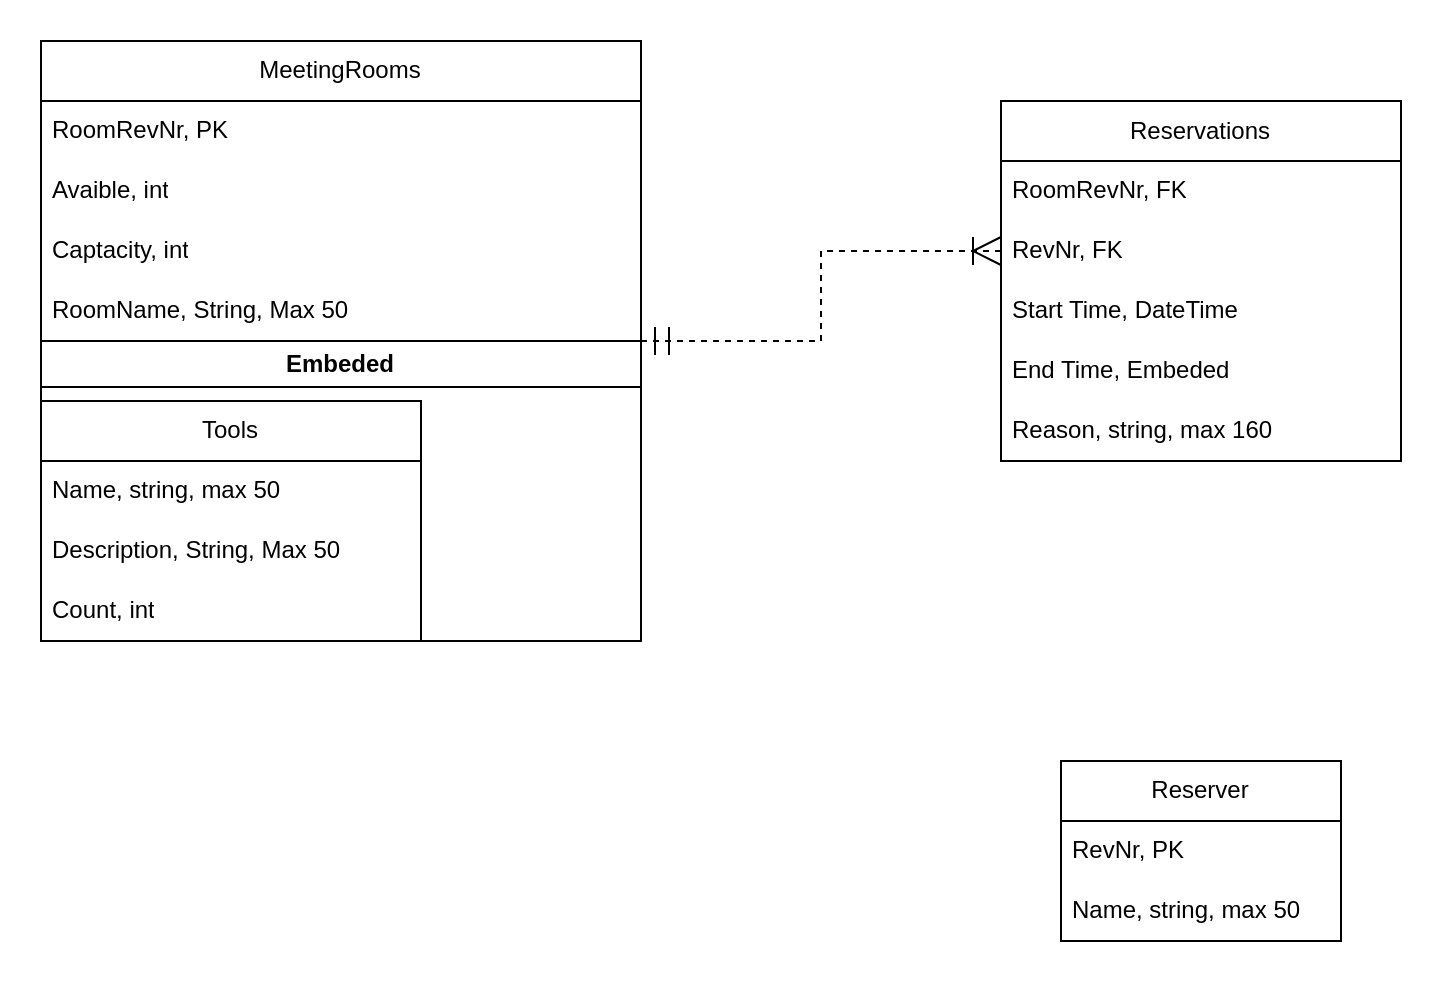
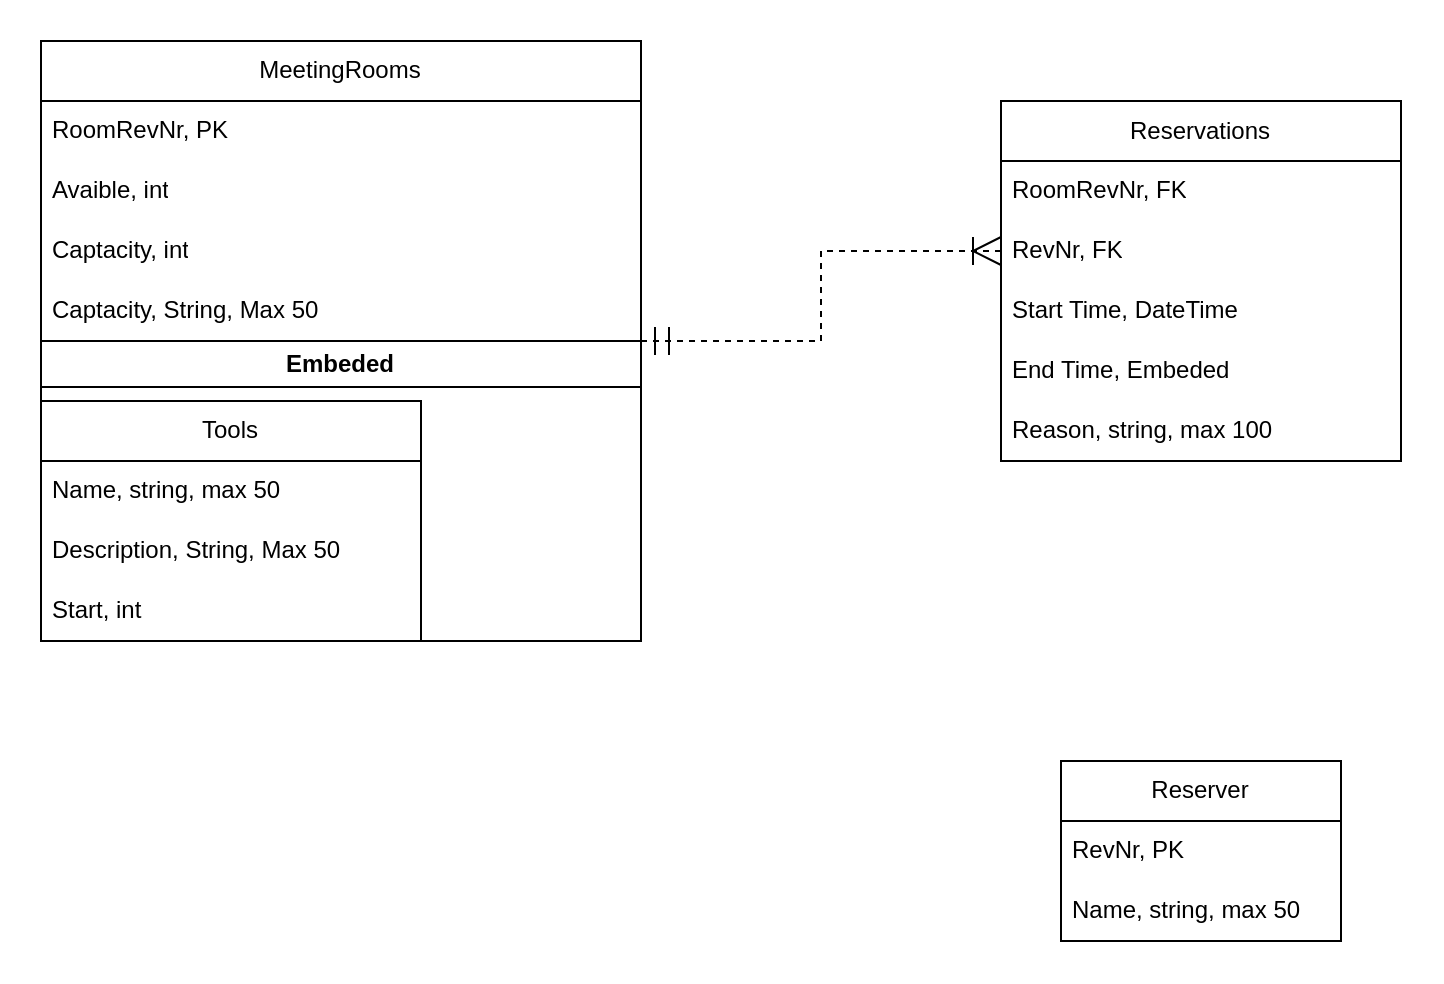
  <mxCell id="0" />
  <mxCell id="1" parent="0" />
  <mxCell id="2" value="&lt;p&gt;&lt;code style=&quot;box-sizing: border-box; padding: 0.2em 0.4em; margin: 0px; background-color: var(--bgColor-neutral-muted, var(--color-neutral-muted)); border-radius: 6px;&quot;&gt;&lt;font style=&quot;font-size: 12px;&quot; face=&quot;Helvetica&quot;&gt;Reservations&lt;/font&gt;&lt;/code&gt;&lt;/p&gt;" style="swimlane;fontStyle=0;childLayout=stackLayout;horizontal=1;startSize=30;horizontalStack=0;resizeParent=1;resizeParentMax=0;resizeLast=0;collapsible=1;marginBottom=0;whiteSpace=wrap;html=1;" parent="1" vertex="1"><mxGeometry x="500" y="50" width="200" height="180" as="geometry" /></mxCell>
  <mxCell id="3" value="RoomRevNr, FK" style="text;strokeColor=none;fillColor=none;align=left;verticalAlign=middle;spacingLeft=4;spacingRight=4;overflow=hidden;points=[[0,0.5],[1,0.5]];portConstraint=eastwest;rotatable=0;whiteSpace=wrap;html=1;" parent="2" vertex="1"><mxGeometry y="30" width="200" height="30" as="geometry" /></mxCell>
  <mxCell id="4" value="RevNr, FK" style="text;strokeColor=none;fillColor=none;align=left;verticalAlign=middle;spacingLeft=4;spacingRight=4;overflow=hidden;points=[[0,0.5],[1,0.5]];portConstraint=eastwest;rotatable=0;whiteSpace=wrap;html=1;" parent="2" vertex="1"><mxGeometry y="60" width="200" height="30" as="geometry" /></mxCell>
  <mxCell id="5" value="Start Time, DateTime" style="text;strokeColor=none;fillColor=none;align=left;verticalAlign=middle;spacingLeft=4;spacingRight=4;overflow=hidden;points=[[0,0.5],[1,0.5]];portConstraint=eastwest;rotatable=0;whiteSpace=wrap;html=1;" parent="2" vertex="1"><mxGeometry y="90" width="200" height="30" as="geometry" /></mxCell>
  <mxCell id="6" value="End Time, Embeded" style="text;strokeColor=none;fillColor=none;align=left;verticalAlign=middle;spacingLeft=4;spacingRight=4;overflow=hidden;points=[[0,0.5],[1,0.5]];portConstraint=eastwest;rotatable=0;whiteSpace=wrap;html=1;" parent="2" vertex="1"><mxGeometry y="120" width="200" height="30" as="geometry" /></mxCell>
- <mxCell id="7" value="Reason, string, max 160" style="text;strokeColor=none;fillColor=none;align=left;verticalAlign=middle;spacingLeft=4;spacingRight=4;overflow=hidden;points=[[0,0.5],[1,0.5]];portConstraint=eastwest;rotatable=0;whiteSpace=wrap;html=1;" parent="2" vertex="1"><mxGeometry y="150" width="200" height="30" as="geometry" /></mxCell>
+ <mxCell id="7" value="Reason, string, max 100" style="text;strokeColor=none;fillColor=none;align=left;verticalAlign=middle;spacingLeft=4;spacingRight=4;overflow=hidden;points=[[0,0.5],[1,0.5]];portConstraint=eastwest;rotatable=0;whiteSpace=wrap;html=1;" parent="2" vertex="1"><mxGeometry y="150" width="200" height="30" as="geometry" /></mxCell>
  <mxCell id="8" value="MeetingRooms" style="swimlane;fontStyle=0;childLayout=stackLayout;horizontal=1;startSize=30;horizontalStack=0;resizeParent=1;resizeParentMax=0;resizeLast=0;collapsible=1;marginBottom=0;whiteSpace=wrap;html=1;" parent="1" vertex="1"><mxGeometry x="20" y="20" width="300" height="300" as="geometry" /></mxCell>
  <mxCell id="9" value="RoomRevNr, PK" style="text;strokeColor=none;fillColor=none;align=left;verticalAlign=middle;spacingLeft=4;spacingRight=4;overflow=hidden;points=[[0,0.5],[1,0.5]];portConstraint=eastwest;rotatable=0;whiteSpace=wrap;html=1;" parent="8" vertex="1"><mxGeometry y="30" width="300" height="30" as="geometry" /></mxCell>
  <mxCell id="10" value="Avaible, int" style="text;strokeColor=none;fillColor=none;align=left;verticalAlign=middle;spacingLeft=4;spacingRight=4;overflow=hidden;points=[[0,0.5],[1,0.5]];portConstraint=eastwest;rotatable=0;whiteSpace=wrap;html=1;" parent="8" vertex="1"><mxGeometry y="60" width="300" height="30" as="geometry" /></mxCell>
  <mxCell id="11" value="Captacity, int" style="text;strokeColor=none;fillColor=none;align=left;verticalAlign=middle;spacingLeft=4;spacingRight=4;overflow=hidden;points=[[0,0.5],[1,0.5]];portConstraint=eastwest;rotatable=0;whiteSpace=wrap;html=1;" parent="8" vertex="1"><mxGeometry y="90" width="300" height="30" as="geometry" /></mxCell>
- <mxCell id="12" value="RoomName, String, Max 50" style="text;strokeColor=none;fillColor=none;align=left;verticalAlign=middle;spacingLeft=4;spacingRight=4;overflow=hidden;points=[[0,0.5],[1,0.5]];portConstraint=eastwest;rotatable=0;whiteSpace=wrap;html=1;" parent="8" vertex="1"><mxGeometry y="120" width="300" height="30" as="geometry" /></mxCell>
+ <mxCell id="12" value="Captacity, String, Max 50" style="text;strokeColor=none;fillColor=none;align=left;verticalAlign=middle;spacingLeft=4;spacingRight=4;overflow=hidden;points=[[0,0.5],[1,0.5]];portConstraint=eastwest;rotatable=0;whiteSpace=wrap;html=1;" parent="8" vertex="1"><mxGeometry y="120" width="300" height="30" as="geometry" /></mxCell>
  <mxCell id="13" value="Embeded" style="swimlane;whiteSpace=wrap;html=1;" parent="8" vertex="1"><mxGeometry y="150" width="300" height="150" as="geometry" /></mxCell>
  <mxCell id="14" value="Tools" style="swimlane;fontStyle=0;childLayout=stackLayout;horizontal=1;startSize=30;horizontalStack=0;resizeParent=1;resizeParentMax=0;resizeLast=0;collapsible=1;marginBottom=0;whiteSpace=wrap;html=1;" parent="13" vertex="1"><mxGeometry y="30" width="190" height="120" as="geometry" /></mxCell>
  <mxCell id="15" value="Name, string, max 50" style="text;strokeColor=none;fillColor=none;align=left;verticalAlign=middle;spacingLeft=4;spacingRight=4;overflow=hidden;points=[[0,0.5],[1,0.5]];portConstraint=eastwest;rotatable=0;whiteSpace=wrap;html=1;" parent="14" vertex="1"><mxGeometry y="30" width="190" height="30" as="geometry" /></mxCell>
  <mxCell id="16" value="Description, String, Max 50" style="text;strokeColor=none;fillColor=none;align=left;verticalAlign=middle;spacingLeft=4;spacingRight=4;overflow=hidden;points=[[0,0.5],[1,0.5]];portConstraint=eastwest;rotatable=0;whiteSpace=wrap;html=1;" vertex="1" parent="14"><mxGeometry y="60" width="190" height="30" as="geometry" /></mxCell>
- <mxCell id="17" value="Count, int" style="text;strokeColor=none;fillColor=none;align=left;verticalAlign=middle;spacingLeft=4;spacingRight=4;overflow=hidden;points=[[0,0.5],[1,0.5]];portConstraint=eastwest;rotatable=0;whiteSpace=wrap;html=1;" parent="14" vertex="1"><mxGeometry y="90" width="190" height="30" as="geometry" /></mxCell>
+ <mxCell id="17" value="Start, int" style="text;strokeColor=none;fillColor=none;align=left;verticalAlign=middle;spacingLeft=4;spacingRight=4;overflow=hidden;points=[[0,0.5],[1,0.5]];portConstraint=eastwest;rotatable=0;whiteSpace=wrap;html=1;" parent="14" vertex="1"><mxGeometry y="90" width="190" height="30" as="geometry" /></mxCell>
  <mxCell id="18" value="Reserver" style="swimlane;fontStyle=0;childLayout=stackLayout;horizontal=1;startSize=30;horizontalStack=0;resizeParent=1;resizeParentMax=0;resizeLast=0;collapsible=1;marginBottom=0;whiteSpace=wrap;html=1;" parent="1" vertex="1"><mxGeometry x="530" y="380" width="140" height="90" as="geometry" /></mxCell>
  <mxCell id="19" value="RevNr, PK" style="text;strokeColor=none;fillColor=none;align=left;verticalAlign=middle;spacingLeft=4;spacingRight=4;overflow=hidden;points=[[0,0.5],[1,0.5]];portConstraint=eastwest;rotatable=0;whiteSpace=wrap;html=1;" parent="18" vertex="1"><mxGeometry y="30" width="140" height="30" as="geometry" /></mxCell>
  <mxCell id="20" value="Name, string, max 50" style="text;strokeColor=none;fillColor=none;align=left;verticalAlign=middle;spacingLeft=4;spacingRight=4;overflow=hidden;points=[[0,0.5],[1,0.5]];portConstraint=eastwest;rotatable=0;whiteSpace=wrap;html=1;" parent="18" vertex="1"><mxGeometry y="60" width="140" height="30" as="geometry" /></mxCell>
  <mxCell id="21" style="edgeStyle=orthogonalEdgeStyle;rounded=0;orthogonalLoop=1;jettySize=auto;html=1;exitX=0;exitY=0.5;exitDx=0;exitDy=0;endSize=12;startSize=12;startArrow=ERoneToMany;startFill=0;endArrow=ERmandOne;endFill=0;dashed=1;" parent="1" source="4" target="8" edge="1"><mxGeometry relative="1" as="geometry" /></mxCell>
